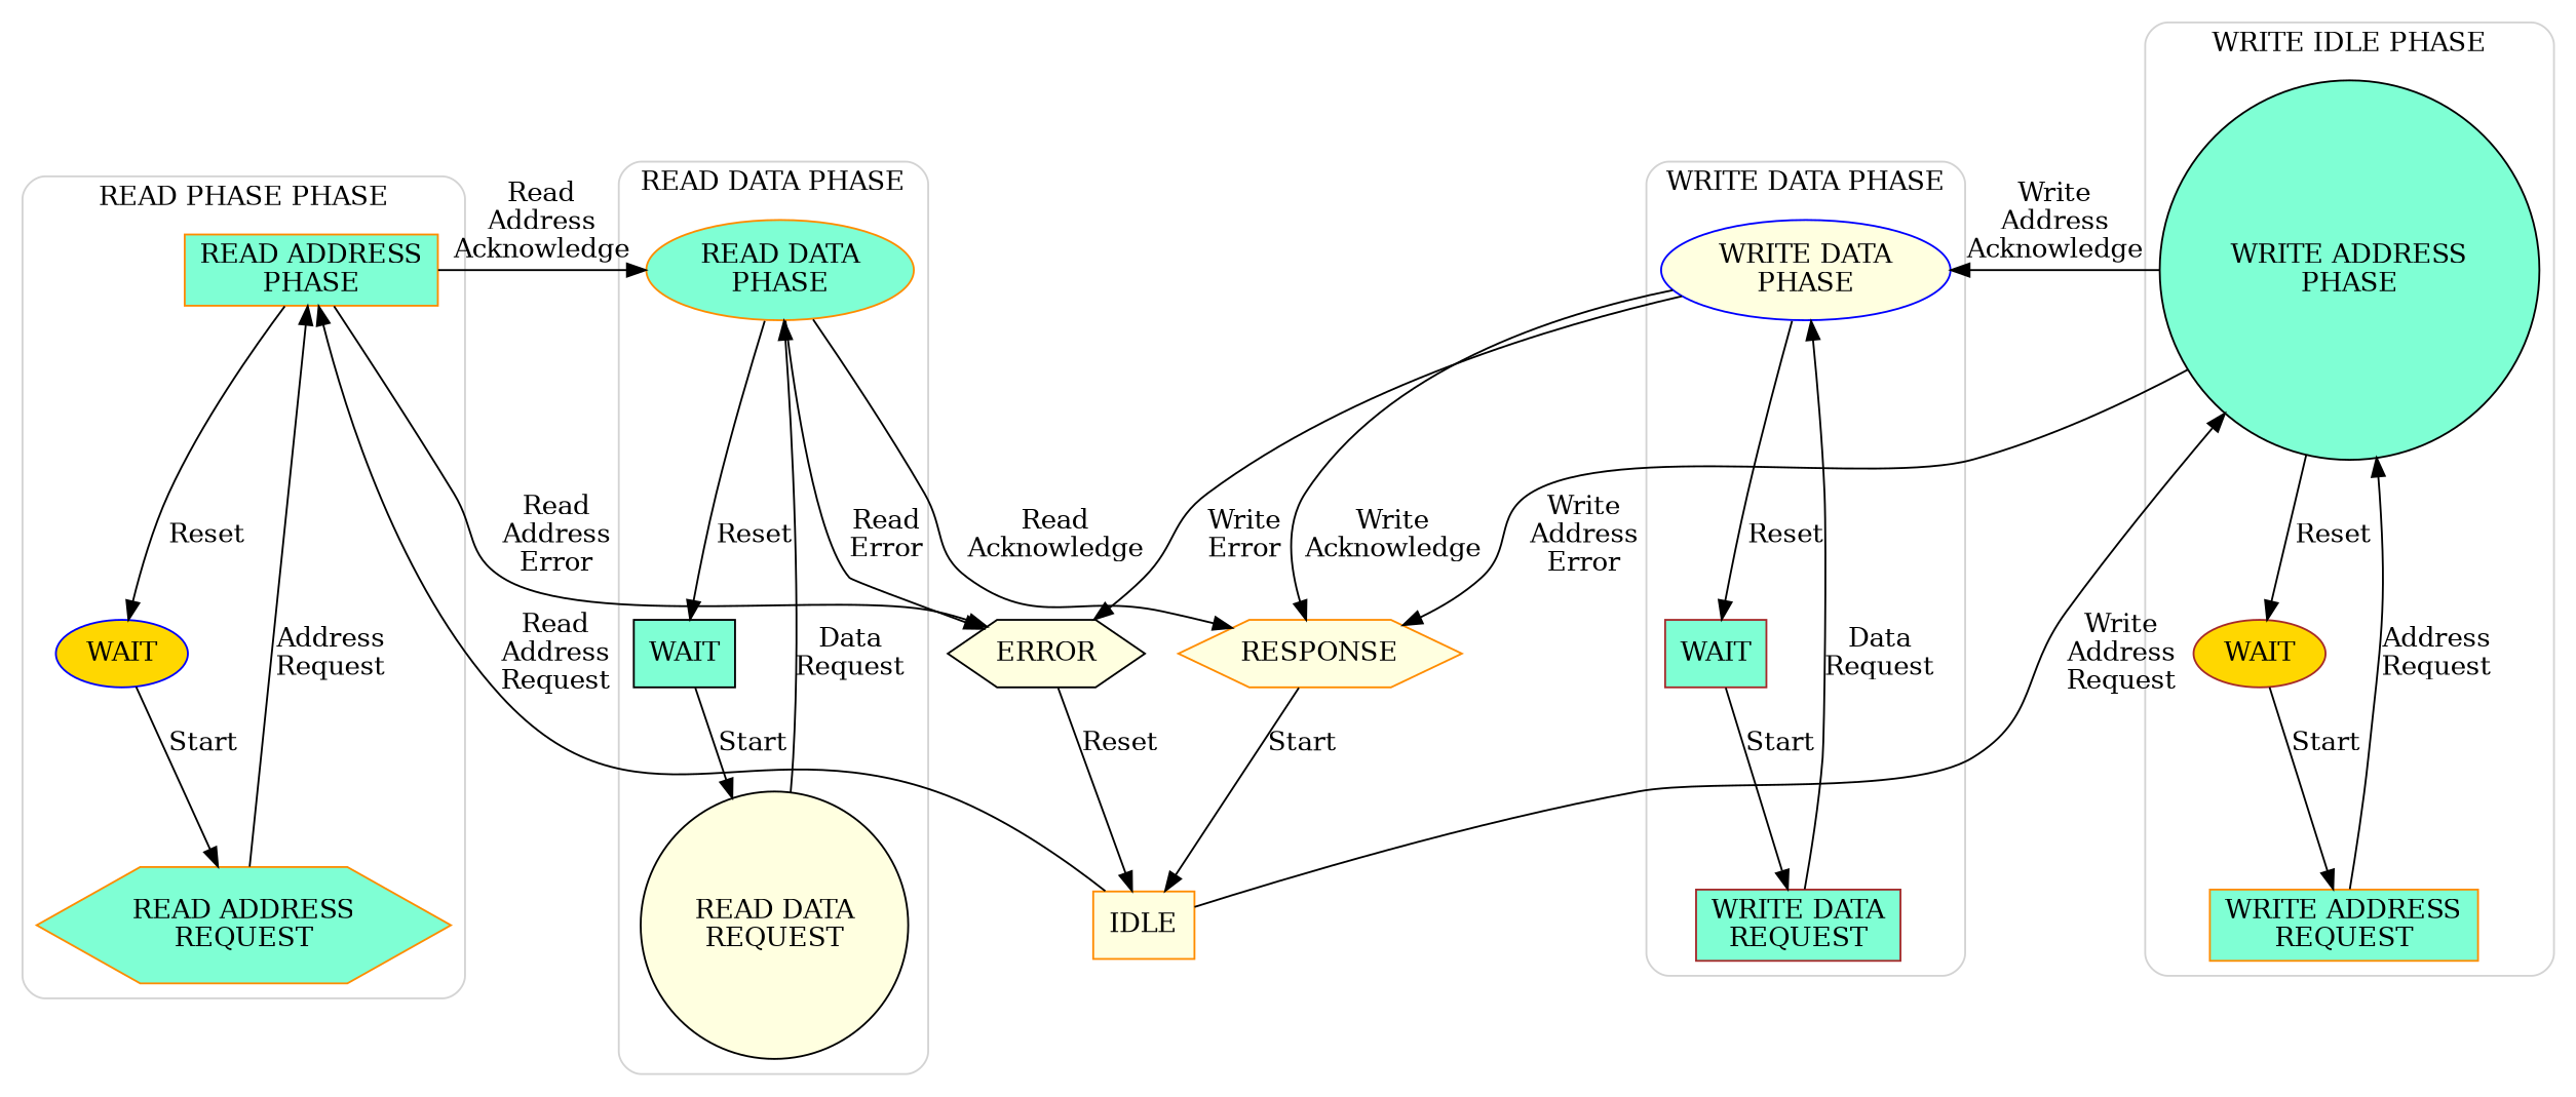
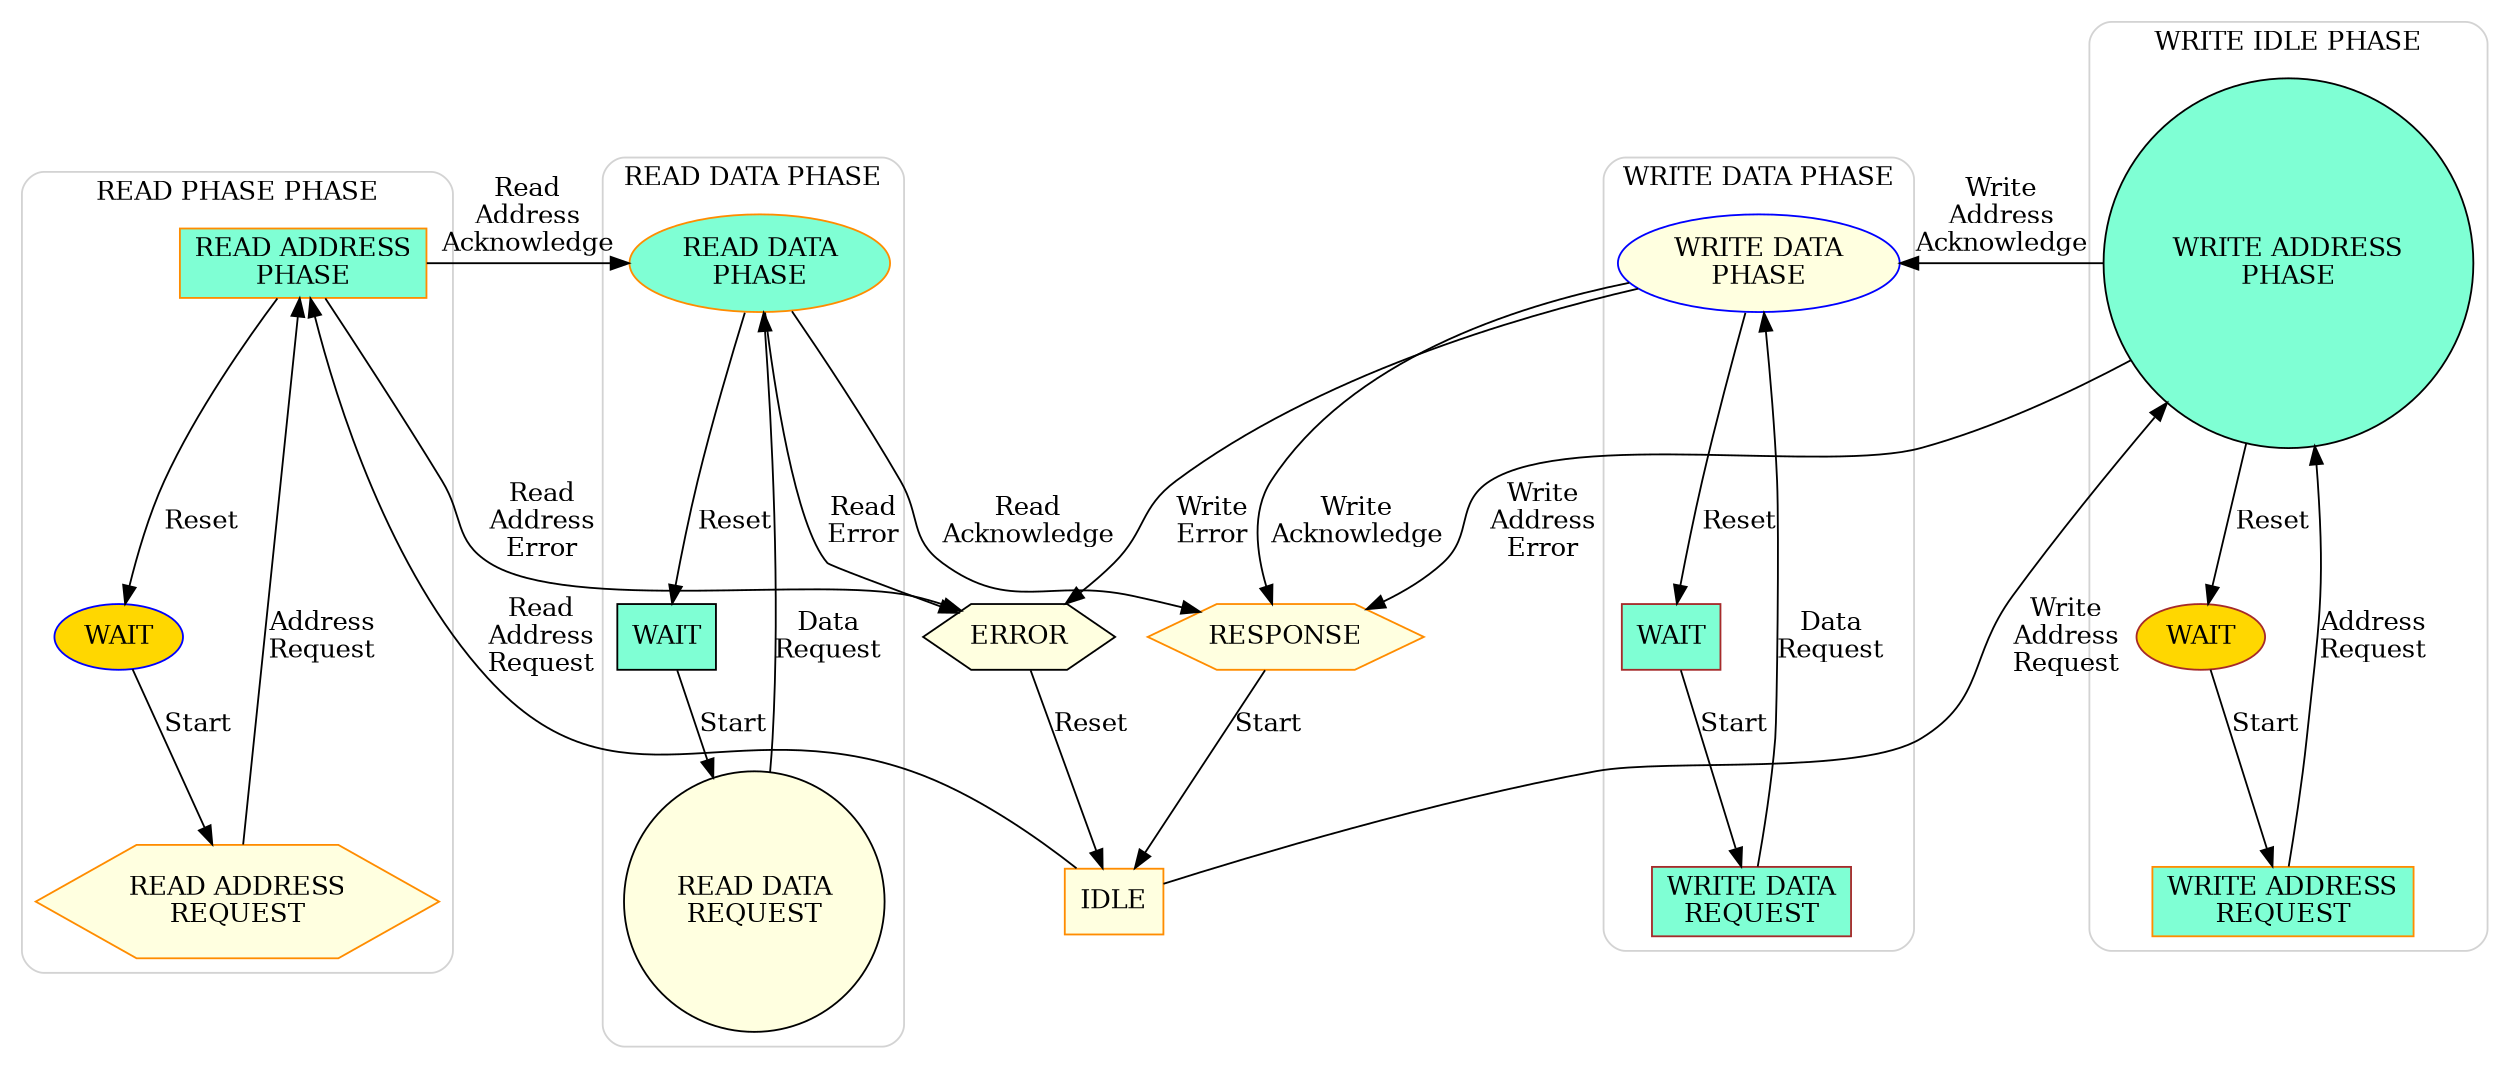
  digraph {
    node [color=darkorange fillcolor=aquamarine shape=box style=filled]
    n1 [label="READ ADDRESS\nPHASE"]
    n2 [color=blue fillcolor=gold label=WAIT shape=ellipse]
-   n3 [label="READ ADDRESS\nREQUEST" shape=hexagon]
+   n3 [fillcolor=lightyellow label="READ ADDRESS\nREQUEST" shape=hexagon]
    n4 [color=black label="WRITE ADDRESS\nPHASE" shape=circle]
    n5 [color=brown fillcolor=gold label=WAIT shape=ellipse]
    n6 [label="WRITE ADDRESS\nREQUEST"]
    n7 [label="READ DATA\nPHASE" shape=ellipse]
    n8 [color=black label=WAIT]
    n9 [color=black fillcolor=lightyellow label="READ DATA\nREQUEST" shape=circle]
    n10 [color=blue fillcolor=lightyellow label="WRITE DATA\nPHASE" shape=ellipse]
    n11 [color=brown label=WAIT]
    n12 [color=brown label="WRITE DATA\nREQUEST"]
    n13 [color=black fillcolor=lightyellow label=ERROR shape=hexagon]
    n14 [fillcolor=lightyellow label=RESPONSE shape=hexagon]
    n15 [fillcolor=lightyellow label=IDLE]
    subgraph cluster_1 {
      color=lightgrey
      label="READ PHASE PHASE"
      style=rounded
      n1
      n2
      n3
    }
    subgraph cluster_2 {
      color=lightgrey
      label="WRITE IDLE PHASE"
      style=rounded
      n4
      n5
      n6
    }
    subgraph cluster_3 {
      color=lightgrey
      label="READ DATA PHASE"
      style=rounded
      n7
      n8
      n9
    }
    subgraph cluster_4 {
      color=lightgrey
      label="WRITE DATA PHASE"
      style=rounded
      n10
      n11
      n12
    }
    n1 -> n2 [label=Reset]
    n1 -> n7 [label="Read\nAddress\nAcknowledge"]
    n1 -> n13 [label="Read\nAddress\nError"]
    n2 -> n3 [label=Start]
    n3 -> n1 [label="Address\nRequest"]
    n4 -> n5 [label=Reset]
    n4 -> n10 [label="Write\nAddress\nAcknowledge"]
    n4 -> n14 [label="Write\nAddress\nError"]
    n5 -> n6 [label=Start]
    n6 -> n4 [label="Address\nRequest"]
    n7 -> n8 [label=Reset]
    n7 -> n13 [label="Read\nError"]
    n7 -> n14 [label="Read\nAcknowledge"]
    n8 -> n9 [label=Start]
    n9 -> n7 [label="Data\nRequest"]
    n10 -> n11 [label=Reset]
    n10 -> n13 [label="Write\nError"]
    n10 -> n14 [label="Write\nAcknowledge"]
    n11 -> n12 [label=Start]
    n12 -> n10 [label="Data\nRequest"]
    n13 -> n15 [label=Reset]
    n14 -> n15 [label=Start]
    n15 -> n1 [label="Read\nAddress\nRequest"]
    n15 -> n4 [label="Write\nAddress\nRequest"]
  }
